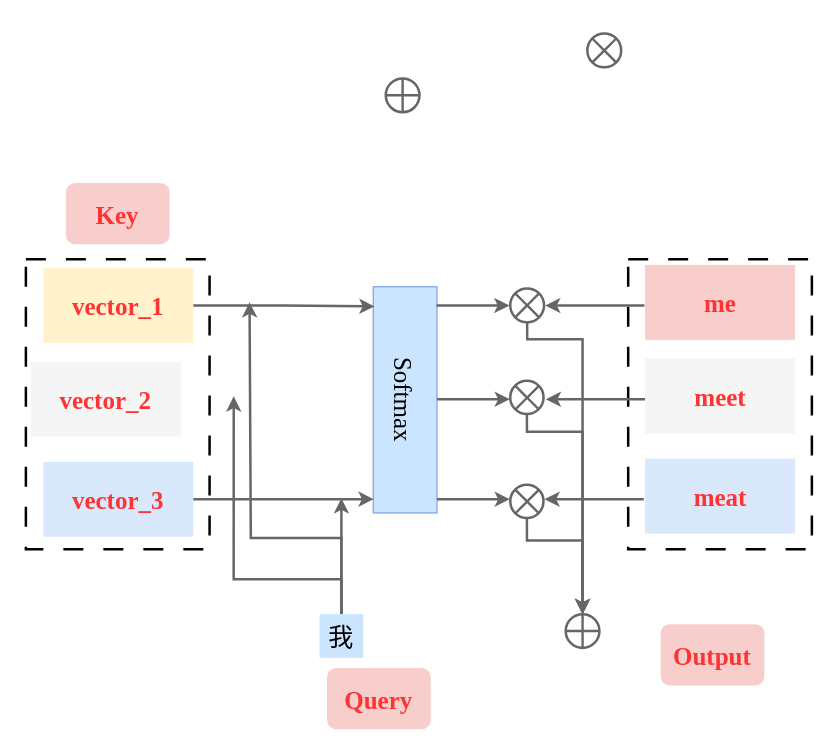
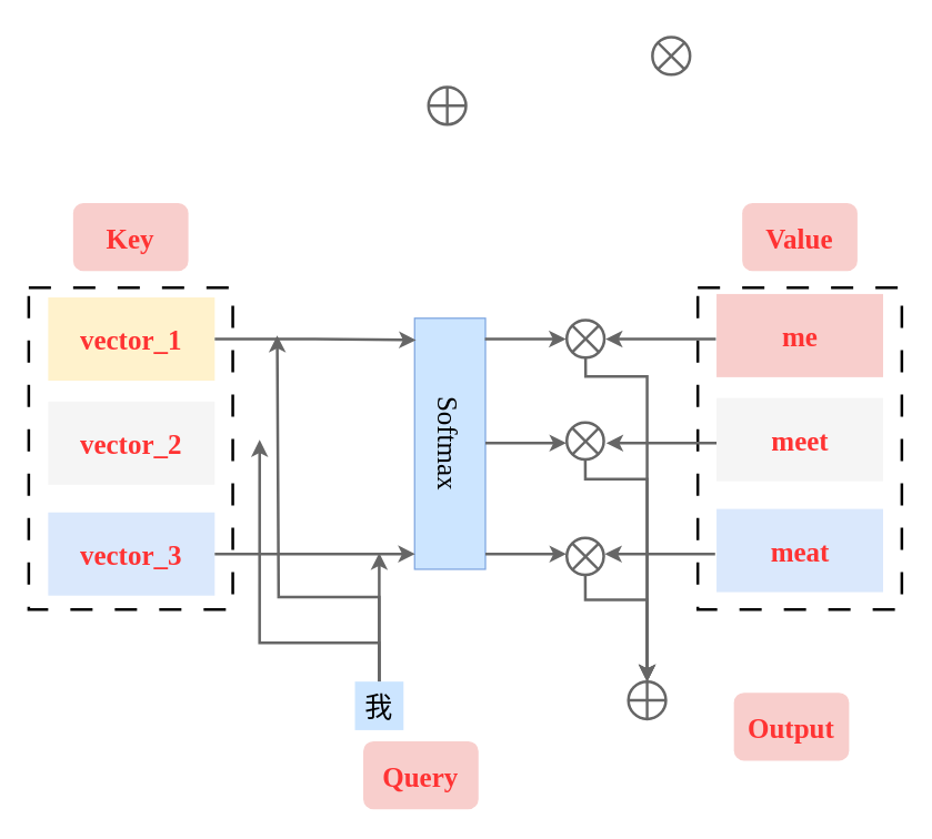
  <mxCell id="0" />
  <mxCell id="1" parent="0" />
  <mxCell id="2" value="" style="group" vertex="1" connectable="0" parent="1"><mxGeometry x="298" y="229" width="51" height="181" as="geometry" /></mxCell>
  <mxCell id="3" value="" style="rounded=0;whiteSpace=wrap;html=1;fillColor=#cce5ff;strokeColor=#7EA6E0;" vertex="1" parent="2"><mxGeometry width="51" height="181.0" as="geometry" /></mxCell>
  <mxCell id="4" value="&lt;font face=&quot;Times New Roman&quot; style=&quot;font-size: 20px;&quot;&gt;Softmax&lt;/font&gt;" style="text;html=1;align=center;verticalAlign=middle;whiteSpace=wrap;rounded=0;rotation=90;" vertex="1" parent="2"><mxGeometry x="-31.75" y="67.005" width="114.5" height="46.99" as="geometry" /></mxCell>
  <mxCell id="5" style="edgeStyle=orthogonalEdgeStyle;rounded=0;orthogonalLoop=1;jettySize=auto;html=1;strokeWidth=2;strokeColor=#666666;align=center;verticalAlign=middle;fontFamily=Helvetica;fontSize=11;fontColor=default;labelBackgroundColor=default;endArrow=classic;" edge="1" parent="1" source="8"><mxGeometry relative="1" as="geometry"><mxPoint x="186.333" y="316.667" as="targetPoint" /><Array as="points"><mxPoint x="273" y="463" /><mxPoint x="186" y="463" /></Array></mxGeometry></mxCell>
  <mxCell id="6" style="edgeStyle=orthogonalEdgeStyle;rounded=0;orthogonalLoop=1;jettySize=auto;html=1;strokeWidth=2;strokeColor=#666666;" edge="1" parent="1" source="8"><mxGeometry relative="1" as="geometry"><mxPoint x="199" y="241.333" as="targetPoint" /><Array as="points"><mxPoint x="273" y="430" /><mxPoint x="200" y="430" /><mxPoint x="200" y="241" /></Array></mxGeometry></mxCell>
  <mxCell id="7" style="rounded=0;orthogonalLoop=1;jettySize=auto;html=1;strokeColor=#666666;strokeWidth=2;" edge="1" parent="1" source="8"><mxGeometry relative="1" as="geometry"><mxPoint x="272.5" y="398.19" as="targetPoint" /></mxGeometry></mxCell>
  <mxCell id="8" value="&lt;font style=&quot;font-size: 20px;&quot; face=&quot;Georgia&quot;&gt;我&lt;/font&gt;" style="whiteSpace=wrap;html=1;aspect=fixed;fillColor=#cce5ff;strokeColor=none;" vertex="1" parent="1"><mxGeometry x="255" y="491" width="35" height="35" as="geometry" /></mxCell>
  <mxCell id="9" value="" style="group" vertex="1" connectable="0" parent="1"><mxGeometry x="502" y="146" width="147" height="293" as="geometry" /></mxCell>
  <mxCell id="10" value="" style="rounded=0;whiteSpace=wrap;html=1;strokeWidth=2;dashed=1;dashPattern=8 8;" vertex="1" parent="9"><mxGeometry y="61" width="147" height="232" as="geometry" /></mxCell>
  <mxCell id="11" value="&lt;font face=&quot;Times New Roman&quot; color=&quot;#ff3333&quot;&gt;&lt;span style=&quot;font-size: 20px;&quot;&gt;&lt;b&gt;me&lt;/b&gt;&lt;/span&gt;&lt;/font&gt;" style="rounded=0;whiteSpace=wrap;html=1;fillColor=#f8cecc;strokeColor=none;" vertex="1" parent="9"><mxGeometry x="13.5" y="65.5" width="120" height="60" as="geometry" /></mxCell>
  <mxCell id="12" value="&lt;font face=&quot;Times New Roman&quot; color=&quot;#ff3333&quot;&gt;&lt;span style=&quot;font-size: 20px;&quot;&gt;&lt;b&gt;meet&lt;/b&gt;&lt;/span&gt;&lt;/font&gt;" style="rounded=0;whiteSpace=wrap;html=1;fillColor=#f5f5f5;strokeColor=none;fontColor=#333333;" vertex="1" parent="9"><mxGeometry x="13.5" y="140.5" width="120" height="60" as="geometry" /></mxCell>
  <mxCell id="13" value="&lt;font face=&quot;Times New Roman&quot; color=&quot;#ff3333&quot;&gt;&lt;span style=&quot;font-size: 20px;&quot;&gt;&lt;b&gt;meat&lt;/b&gt;&lt;/span&gt;&lt;/font&gt;" style="rounded=0;whiteSpace=wrap;html=1;fillColor=#dae8fc;strokeColor=none;" vertex="1" parent="9"><mxGeometry x="13.5" y="220.5" width="120" height="60" as="geometry" /></mxCell>
+ <mxCell id="14" value="&lt;font face=&quot;Times New Roman&quot; color=&quot;#ff3333&quot;&gt;&lt;span style=&quot;font-size: 20px;&quot;&gt;&lt;b&gt;Value&lt;/b&gt;&lt;/span&gt;&lt;/font&gt;" style="rounded=1;whiteSpace=wrap;html=1;fillColor=#f8cecc;strokeColor=none;" vertex="1" parent="9"><mxGeometry x="32" width="83" height="49" as="geometry" /></mxCell>
  <mxCell id="15" value="" style="group" vertex="1" connectable="0" parent="1"><mxGeometry x="20" y="146" width="147" height="293" as="geometry" /></mxCell>
  <mxCell id="16" value="" style="rounded=0;whiteSpace=wrap;html=1;strokeWidth=2;dashed=1;dashPattern=8 8;" vertex="1" parent="15"><mxGeometry y="61" width="147" height="232" as="geometry" /></mxCell>
  <mxCell id="17" value="&lt;font face=&quot;Times New Roman&quot; color=&quot;#ff3333&quot;&gt;&lt;span style=&quot;font-size: 20px;&quot;&gt;&lt;b&gt;Key&lt;/b&gt;&lt;/span&gt;&lt;/font&gt;" style="rounded=1;whiteSpace=wrap;html=1;fillColor=#f8cecc;strokeColor=none;" vertex="1" parent="15"><mxGeometry x="32" width="83" height="49" as="geometry" /></mxCell>
  <mxCell id="18" value="&lt;font style=&quot;font-size: 20px; color: rgb(255, 51, 51);&quot; face=&quot;Times New Roman&quot;&gt;&lt;b&gt;vector_1&lt;/b&gt;&lt;/font&gt;" style="rounded=0;whiteSpace=wrap;html=1;fillColor=#fff2cc;strokeColor=none;" vertex="1" parent="15"><mxGeometry x="14" y="68" width="120" height="60" as="geometry" /></mxCell>
- <mxCell id="19" value="&lt;b style=&quot;color: rgb(255, 51, 51); font-family: &amp;quot;Times New Roman&amp;quot;; font-size: 20px;&quot;&gt;vector_2&lt;/b&gt;" style="rounded=0;whiteSpace=wrap;html=1;fillColor=#f5f5f5;strokeColor=none;fontColor=#333333;" vertex="1" parent="15"><mxGeometry x="4" y="143" width="120" height="60" as="geometry" /></mxCell>
+ <mxCell id="19" value="&lt;b style=&quot;color: rgb(255, 51, 51); font-family: &amp;quot;Times New Roman&amp;quot;; font-size: 20px;&quot;&gt;vector_2&lt;/b&gt;" style="rounded=0;whiteSpace=wrap;html=1;fillColor=#f5f5f5;strokeColor=none;fontColor=#333333;" vertex="1" parent="15"><mxGeometry x="14" y="143" width="120" height="60" as="geometry" /></mxCell>
  <mxCell id="20" value="&lt;b style=&quot;color: rgb(255, 51, 51); font-family: &amp;quot;Times New Roman&amp;quot;; font-size: 20px;&quot;&gt;vector_3&lt;/b&gt;" style="rounded=0;whiteSpace=wrap;html=1;fillColor=#dae8fc;strokeColor=none;" vertex="1" parent="15"><mxGeometry x="14" y="223" width="120" height="60" as="geometry" /></mxCell>
  <mxCell id="21" style="edgeStyle=orthogonalEdgeStyle;rounded=0;orthogonalLoop=1;jettySize=auto;html=1;entryX=0.007;entryY=0.939;entryDx=0;entryDy=0;entryPerimeter=0;strokeWidth=2;strokeColor=#666666;align=center;verticalAlign=middle;fontFamily=Helvetica;fontSize=11;fontColor=default;labelBackgroundColor=default;endArrow=classic;" edge="1" parent="1" source="20" target="3"><mxGeometry relative="1" as="geometry" /></mxCell>
  <mxCell id="22" style="edgeStyle=orthogonalEdgeStyle;rounded=0;orthogonalLoop=1;jettySize=auto;html=1;entryX=0.02;entryY=0.087;entryDx=0;entryDy=0;entryPerimeter=0;strokeWidth=2;strokeColor=#666666;" edge="1" parent="1" source="18" target="3"><mxGeometry relative="1" as="geometry" /></mxCell>
  <mxCell id="23" value="" style="group" vertex="1" connectable="0" parent="1"><mxGeometry x="402" y="224" width="38.28" height="43.28" as="geometry" /></mxCell>
  <mxCell id="24" value="" style="ellipse;whiteSpace=wrap;html=1;aspect=fixed;strokeColor=#666666;strokeWidth=2;" vertex="1" parent="23"><mxGeometry x="5.606" y="6.338" width="27.068" height="27.068" as="geometry" /></mxCell>
  <mxCell id="25" value="" style="shape=cross;whiteSpace=wrap;html=1;fillColor=#666666;strokeColor=none;size=0.071;rotation=45;aspect=fixed;" vertex="1" parent="23"><mxGeometry x="5.606" y="6.338" width="27.068" height="27.068" as="geometry" /></mxCell>
  <mxCell id="26" value="" style="group" vertex="1" connectable="0" parent="1"><mxGeometry x="308" y="62.28" width="34" height="27" as="geometry" /></mxCell>
  <mxCell id="27" value="" style="ellipse;whiteSpace=wrap;html=1;aspect=fixed;strokeColor=#666666;strokeWidth=2;" vertex="1" parent="26"><mxGeometry width="27" height="27" as="geometry" /></mxCell>
  <mxCell id="28" value="" style="shape=cross;whiteSpace=wrap;html=1;fillColor=#666666;strokeColor=none;size=0.071;aspect=fixed;" vertex="1" parent="26"><mxGeometry width="27" height="27" as="geometry" /></mxCell>
  <mxCell id="29" value="" style="group" vertex="1" connectable="0" parent="1"><mxGeometry x="463.72" y="20" width="38.28" height="43.28" as="geometry" /></mxCell>
  <mxCell id="30" value="" style="ellipse;whiteSpace=wrap;html=1;aspect=fixed;strokeColor=#666666;strokeWidth=2;" vertex="1" parent="29"><mxGeometry x="5.606" y="6.338" width="27.068" height="27.068" as="geometry" /></mxCell>
  <mxCell id="31" value="" style="shape=cross;whiteSpace=wrap;html=1;fillColor=#666666;strokeColor=none;size=0.071;rotation=45;aspect=fixed;" vertex="1" parent="29"><mxGeometry x="5.606" y="6.338" width="27.068" height="27.068" as="geometry" /></mxCell>
  <mxCell id="32" value="" style="group" vertex="1" connectable="0" parent="1"><mxGeometry x="402" y="297.86" width="38.28" height="43.28" as="geometry" /></mxCell>
  <mxCell id="33" value="" style="ellipse;whiteSpace=wrap;html=1;aspect=fixed;strokeColor=#666666;strokeWidth=2;" vertex="1" parent="32"><mxGeometry x="5.61" y="6.34" width="26.66" height="26.66" as="geometry" /></mxCell>
  <mxCell id="34" value="" style="shape=cross;whiteSpace=wrap;html=1;fillColor=#666666;strokeColor=none;size=0.071;rotation=45;aspect=fixed;" vertex="1" parent="32"><mxGeometry x="5.606" y="6.338" width="27.068" height="27.068" as="geometry" /></mxCell>
  <mxCell id="35" value="" style="group" vertex="1" connectable="0" parent="1"><mxGeometry x="402" y="381" width="38.28" height="43.28" as="geometry" /></mxCell>
  <mxCell id="36" value="" style="ellipse;whiteSpace=wrap;html=1;aspect=fixed;strokeColor=#666666;strokeWidth=2;" vertex="1" parent="35"><mxGeometry x="5.61" y="6.34" width="26.66" height="26.66" as="geometry" /></mxCell>
  <mxCell id="37" value="" style="shape=cross;whiteSpace=wrap;html=1;fillColor=#666666;strokeColor=none;size=0.071;rotation=45;aspect=fixed;" vertex="1" parent="35"><mxGeometry x="5.606" y="6.338" width="27.068" height="27.068" as="geometry" /></mxCell>
  <mxCell id="38" style="rounded=0;orthogonalLoop=1;jettySize=auto;html=1;strokeWidth=2;strokeColor=#666666;" edge="1" parent="1"><mxGeometry relative="1" as="geometry"><mxPoint x="348.64" y="244" as="sourcePoint" /><mxPoint x="407" y="244" as="targetPoint" /></mxGeometry></mxCell>
  <mxCell id="39" style="rounded=0;orthogonalLoop=1;jettySize=auto;html=1;entryX=1.031;entryY=0.434;entryDx=0;entryDy=0;entryPerimeter=0;strokeColor=#666666;strokeWidth=2;" edge="1" parent="1"><mxGeometry relative="1" as="geometry"><mxPoint x="515" y="244" as="sourcePoint" /><mxPoint x="435.513" y="244" as="targetPoint" /></mxGeometry></mxCell>
  <mxCell id="40" style="rounded=0;orthogonalLoop=1;jettySize=auto;html=1;strokeWidth=2;strokeColor=#666666;" edge="1" parent="1"><mxGeometry relative="1" as="geometry"><mxPoint x="349" y="319" as="sourcePoint" /><mxPoint x="407.36" y="319" as="targetPoint" /></mxGeometry></mxCell>
  <mxCell id="41" style="rounded=0;orthogonalLoop=1;jettySize=auto;html=1;entryX=1.031;entryY=0.434;entryDx=0;entryDy=0;entryPerimeter=0;strokeColor=#666666;strokeWidth=2;" edge="1" parent="1"><mxGeometry relative="1" as="geometry"><mxPoint x="515.49" y="319" as="sourcePoint" /><mxPoint x="436.003" y="319" as="targetPoint" /></mxGeometry></mxCell>
  <mxCell id="42" style="rounded=0;orthogonalLoop=1;jettySize=auto;html=1;strokeWidth=2;strokeColor=#666666;" edge="1" parent="1"><mxGeometry relative="1" as="geometry"><mxPoint x="349" y="399" as="sourcePoint" /><mxPoint x="407.36" y="399" as="targetPoint" /></mxGeometry></mxCell>
  <mxCell id="43" style="rounded=0;orthogonalLoop=1;jettySize=auto;html=1;entryX=1.031;entryY=0.434;entryDx=0;entryDy=0;entryPerimeter=0;strokeColor=#666666;strokeWidth=2;" edge="1" parent="1"><mxGeometry relative="1" as="geometry"><mxPoint x="514.49" y="399" as="sourcePoint" /><mxPoint x="435.003" y="399" as="targetPoint" /></mxGeometry></mxCell>
  <mxCell id="44" value="" style="group" vertex="1" connectable="0" parent="1"><mxGeometry x="452" y="491" width="27" height="27" as="geometry" /></mxCell>
  <mxCell id="45" value="" style="ellipse;whiteSpace=wrap;html=1;aspect=fixed;strokeColor=#666666;strokeWidth=2;container=0;" vertex="1" parent="44"><mxGeometry width="27" height="27" as="geometry" /></mxCell>
  <mxCell id="46" value="" style="shape=cross;whiteSpace=wrap;html=1;fillColor=#666666;strokeColor=none;size=0.071;aspect=fixed;container=0;" vertex="1" parent="44"><mxGeometry width="27" height="27" as="geometry" /></mxCell>
  <mxCell id="47" style="edgeStyle=orthogonalEdgeStyle;rounded=0;orthogonalLoop=1;jettySize=auto;html=1;entryX=0.5;entryY=0;entryDx=0;entryDy=0;entryPerimeter=0;strokeColor=#666666;strokeWidth=2;" edge="1" parent="1" source="24" target="46"><mxGeometry relative="1" as="geometry"><Array as="points"><mxPoint x="421" y="271" /><mxPoint x="465" y="271" /></Array></mxGeometry></mxCell>
  <mxCell id="48" style="edgeStyle=orthogonalEdgeStyle;shape=connector;rounded=0;orthogonalLoop=1;jettySize=auto;html=1;entryX=0.5;entryY=0;entryDx=0;entryDy=0;strokeColor=#666666;strokeWidth=2;align=center;verticalAlign=middle;fontFamily=Helvetica;fontSize=11;fontColor=default;labelBackgroundColor=default;endArrow=classic;" edge="1" parent="1" source="33" target="45"><mxGeometry relative="1" as="geometry"><Array as="points"><mxPoint x="421" y="345" /><mxPoint x="465" y="345" /></Array></mxGeometry></mxCell>
  <mxCell id="49" style="edgeStyle=orthogonalEdgeStyle;shape=connector;rounded=0;orthogonalLoop=1;jettySize=auto;html=1;entryX=0.5;entryY=0;entryDx=0;entryDy=0;strokeColor=#666666;strokeWidth=2;align=center;verticalAlign=middle;fontFamily=Helvetica;fontSize=11;fontColor=default;labelBackgroundColor=default;endArrow=classic;" edge="1" parent="1" source="36" target="45"><mxGeometry relative="1" as="geometry"><Array as="points"><mxPoint x="421" y="432" /><mxPoint x="465" y="432" /></Array></mxGeometry></mxCell>
  <mxCell id="50" value="&lt;font face=&quot;Times New Roman&quot; color=&quot;#ff3333&quot;&gt;&lt;span style=&quot;font-size: 20px;&quot;&gt;&lt;b&gt;Query&lt;/b&gt;&lt;/span&gt;&lt;/font&gt;" style="rounded=1;whiteSpace=wrap;html=1;fillColor=#f8cecc;strokeColor=none;" vertex="1" parent="1"><mxGeometry x="261" y="534" width="83" height="49" as="geometry" /></mxCell>
  <mxCell id="51" value="&lt;font face=&quot;Times New Roman&quot; color=&quot;#ff3333&quot;&gt;&lt;span style=&quot;font-size: 20px;&quot;&gt;&lt;b&gt;Output&lt;/b&gt;&lt;/span&gt;&lt;/font&gt;" style="rounded=1;whiteSpace=wrap;html=1;fillColor=#f8cecc;strokeColor=none;" vertex="1" parent="1"><mxGeometry x="528" y="499" width="83" height="49" as="geometry" /></mxCell>
